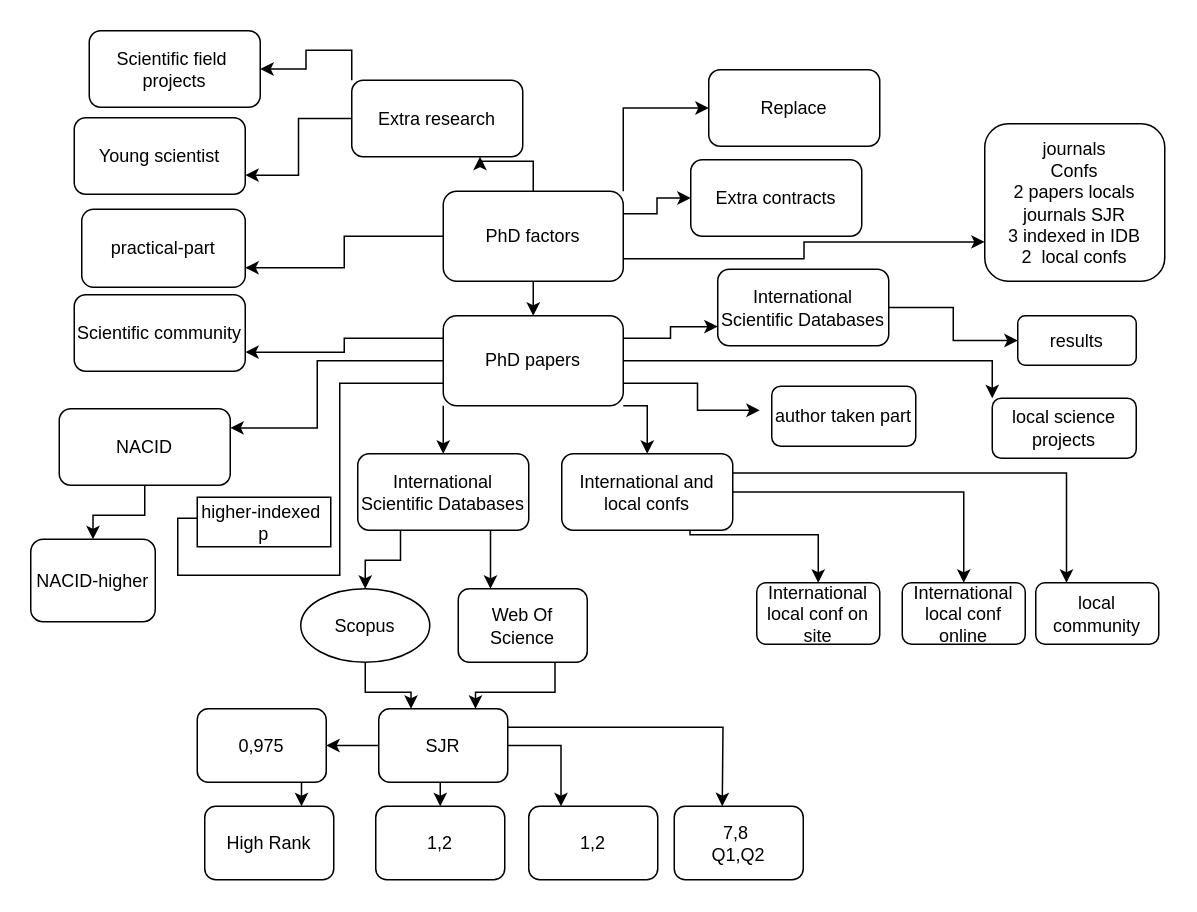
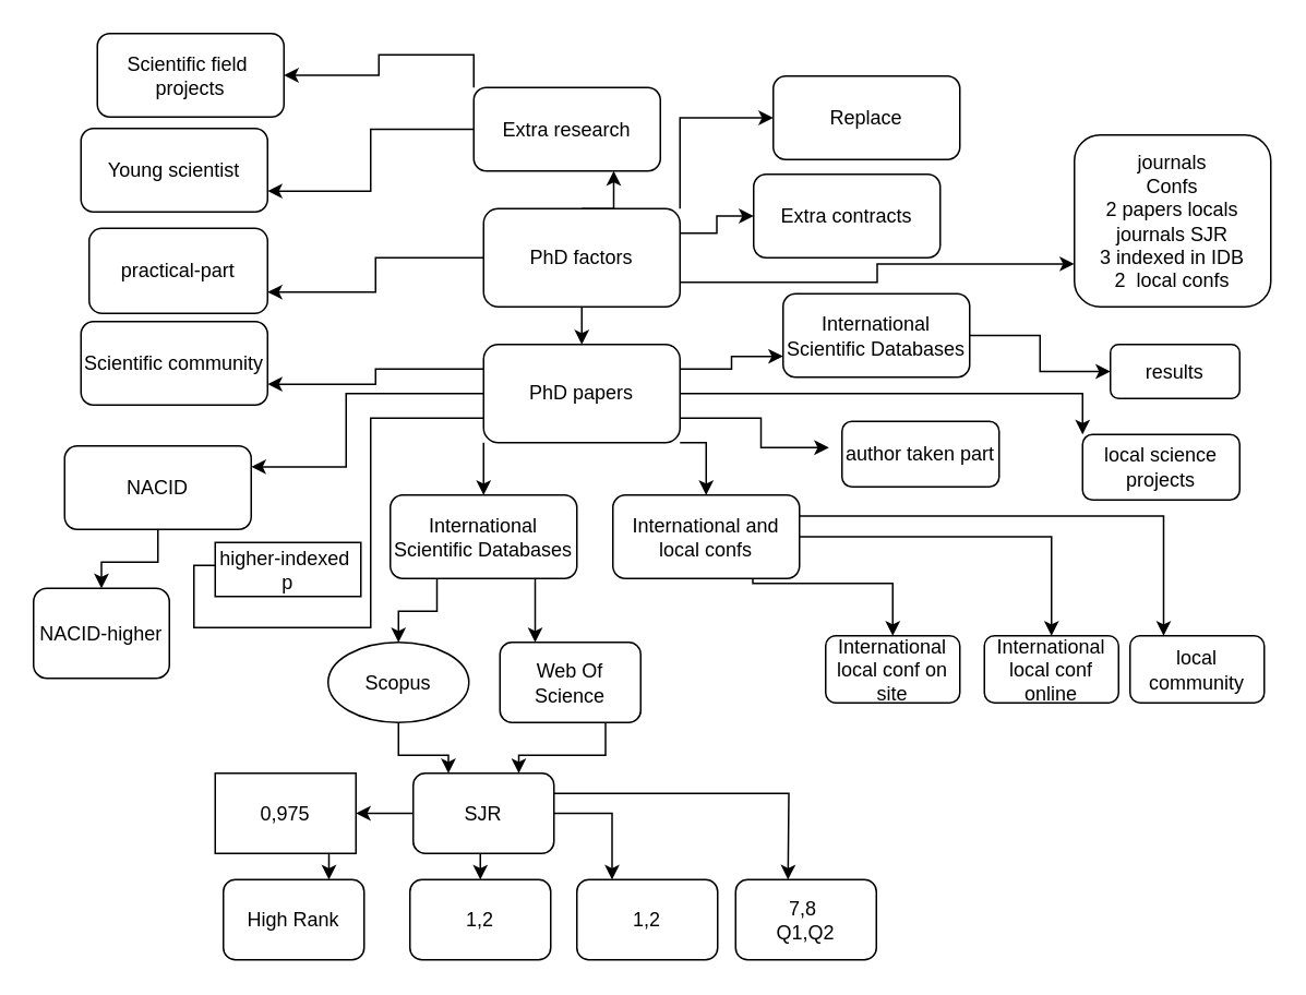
  <mxCell id="0" />
  <mxCell id="1" parent="0" />
  <mxCell id="2" value="" style="edgeStyle=orthogonalEdgeStyle;rounded=0;orthogonalLoop=1;jettySize=auto;html=1;exitX=0;exitY=1;exitDx=0;exitDy=0;" edge="1" parent="1" source="9" target="12"><mxGeometry relative="1" as="geometry"><mxPoint x="291" y="273" as="sourcePoint" /></mxGeometry></mxCell>
  <mxCell id="3" style="edgeStyle=orthogonalEdgeStyle;rounded=0;orthogonalLoop=1;jettySize=auto;html=1;exitX=1;exitY=1;exitDx=0;exitDy=0;entryX=0.5;entryY=0;entryDx=0;entryDy=0;" edge="1" parent="1" source="9" target="20"><mxGeometry relative="1" as="geometry" /></mxCell>
  <mxCell id="4" style="edgeStyle=orthogonalEdgeStyle;rounded=0;orthogonalLoop=1;jettySize=auto;html=1;exitX=1;exitY=0.5;exitDx=0;exitDy=0;entryX=0;entryY=0;entryDx=0;entryDy=0;" edge="1" parent="1" source="9" target="21"><mxGeometry relative="1" as="geometry" /></mxCell>
  <mxCell id="5" style="edgeStyle=orthogonalEdgeStyle;rounded=0;orthogonalLoop=1;jettySize=auto;html=1;exitX=0;exitY=0.5;exitDx=0;exitDy=0;entryX=1;entryY=0.25;entryDx=0;entryDy=0;" edge="1" parent="1" source="9" target="23"><mxGeometry relative="1" as="geometry"><Array as="points"><mxPoint x="211" y="240" /><mxPoint x="211" y="285" /></Array></mxGeometry></mxCell>
  <mxCell id="6" style="edgeStyle=orthogonalEdgeStyle;rounded=0;orthogonalLoop=1;jettySize=auto;html=1;exitX=1;exitY=0.25;exitDx=0;exitDy=0;entryX=0;entryY=0.75;entryDx=0;entryDy=0;" edge="1" parent="1" source="9" target="25"><mxGeometry relative="1" as="geometry" /></mxCell>
  <mxCell id="7" style="edgeStyle=orthogonalEdgeStyle;rounded=0;orthogonalLoop=1;jettySize=auto;html=1;exitX=0;exitY=0.75;exitDx=0;exitDy=0;entryX=0.75;entryY=0;entryDx=0;entryDy=0;" edge="1" parent="1" source="9" target="50"><mxGeometry relative="1" as="geometry"><mxPoint x="226" y="354" as="targetPoint" /><Array as="points"><mxPoint x="226" y="255" /><mxPoint x="226" y="383" /><mxPoint x="118" y="383" /><mxPoint x="118" y="345" /></Array></mxGeometry></mxCell>
  <mxCell id="8" style="edgeStyle=orthogonalEdgeStyle;rounded=0;orthogonalLoop=1;jettySize=auto;html=1;exitX=0;exitY=0.25;exitDx=0;exitDy=0;entryX=1;entryY=0.75;entryDx=0;entryDy=0;" edge="1" parent="1" source="9" target="34"><mxGeometry relative="1" as="geometry" /></mxCell>
  <mxCell id="9" value="PhD papers" style="rounded=1;whiteSpace=wrap;html=1;" vertex="1" parent="1"><mxGeometry x="295" y="210" width="120" height="60" as="geometry" /></mxCell>
  <mxCell id="10" value="" style="edgeStyle=orthogonalEdgeStyle;rounded=0;orthogonalLoop=1;jettySize=auto;html=1;exitX=0.25;exitY=1;exitDx=0;exitDy=0;" edge="1" parent="1" source="12" target="14"><mxGeometry relative="1" as="geometry" /></mxCell>
  <mxCell id="11" style="edgeStyle=orthogonalEdgeStyle;rounded=0;orthogonalLoop=1;jettySize=auto;html=1;exitX=0.75;exitY=1;exitDx=0;exitDy=0;entryX=0.25;entryY=0;entryDx=0;entryDy=0;" edge="1" parent="1" source="12" target="16"><mxGeometry relative="1" as="geometry" /></mxCell>
  <mxCell id="12" value="International Scientific Databases" style="rounded=1;whiteSpace=wrap;html=1;" vertex="1" parent="1"><mxGeometry x="238" y="302" width="114" height="51" as="geometry" /></mxCell>
  <mxCell id="13" style="edgeStyle=orthogonalEdgeStyle;rounded=0;orthogonalLoop=1;jettySize=auto;html=1;exitX=0.5;exitY=1;exitDx=0;exitDy=0;entryX=0.25;entryY=0;entryDx=0;entryDy=0;" edge="1" parent="1" source="14" target="42"><mxGeometry relative="1" as="geometry" /></mxCell>
  <mxCell id="14" value="Scopus" style="ellipse;whiteSpace=wrap;html=1;" vertex="1" parent="1"><mxGeometry x="200" y="392" width="86" height="49" as="geometry" /></mxCell>
  <mxCell id="15" style="edgeStyle=orthogonalEdgeStyle;rounded=0;orthogonalLoop=1;jettySize=auto;html=1;exitX=0.75;exitY=1;exitDx=0;exitDy=0;entryX=0.75;entryY=0;entryDx=0;entryDy=0;" edge="1" parent="1" source="16" target="42"><mxGeometry relative="1" as="geometry" /></mxCell>
  <mxCell id="16" value="Web Of Science" style="rounded=1;whiteSpace=wrap;html=1;" vertex="1" parent="1"><mxGeometry x="305" y="392" width="86" height="49" as="geometry" /></mxCell>
  <mxCell id="17" style="edgeStyle=orthogonalEdgeStyle;rounded=0;orthogonalLoop=1;jettySize=auto;html=1;exitX=0.75;exitY=1;exitDx=0;exitDy=0;" edge="1" parent="1" source="20" target="35"><mxGeometry relative="1" as="geometry"><Array as="points"><mxPoint x="460" y="356" /><mxPoint x="545" y="356" /></Array></mxGeometry></mxCell>
  <mxCell id="18" style="edgeStyle=orthogonalEdgeStyle;rounded=0;orthogonalLoop=1;jettySize=auto;html=1;exitX=1;exitY=0.5;exitDx=0;exitDy=0;entryX=0.5;entryY=0;entryDx=0;entryDy=0;" edge="1" parent="1" source="20" target="36"><mxGeometry relative="1" as="geometry"><mxPoint x="616" y="397" as="targetPoint" /></mxGeometry></mxCell>
  <mxCell id="19" style="edgeStyle=orthogonalEdgeStyle;rounded=0;orthogonalLoop=1;jettySize=auto;html=1;exitX=1;exitY=0.25;exitDx=0;exitDy=0;entryX=0.25;entryY=0;entryDx=0;entryDy=0;" edge="1" parent="1" source="20" target="37"><mxGeometry relative="1" as="geometry"><mxPoint x="719" y="315" as="targetPoint" /></mxGeometry></mxCell>
  <mxCell id="20" value="International and local confs" style="rounded=1;whiteSpace=wrap;html=1;" vertex="1" parent="1"><mxGeometry x="374" y="302" width="114" height="51" as="geometry" /></mxCell>
  <mxCell id="21" value="local science projects" style="rounded=1;whiteSpace=wrap;html=1;" vertex="1" parent="1"><mxGeometry x="661" y="265" width="96" height="40" as="geometry" /></mxCell>
  <mxCell id="22" style="edgeStyle=orthogonalEdgeStyle;rounded=0;orthogonalLoop=1;jettySize=auto;html=1;exitX=0.5;exitY=1;exitDx=0;exitDy=0;entryX=0.5;entryY=0;entryDx=0;entryDy=0;" edge="1" parent="1" source="23" target="49"><mxGeometry relative="1" as="geometry" /></mxCell>
  <mxCell id="23" value="NACID" style="rounded=1;whiteSpace=wrap;html=1;" vertex="1" parent="1"><mxGeometry x="39" y="272" width="114" height="51" as="geometry" /></mxCell>
  <mxCell id="24" style="edgeStyle=orthogonalEdgeStyle;rounded=0;orthogonalLoop=1;jettySize=auto;html=1;exitX=1;exitY=0.5;exitDx=0;exitDy=0;entryX=0;entryY=0.5;entryDx=0;entryDy=0;" edge="1" parent="1" source="25" target="61"><mxGeometry relative="1" as="geometry" /></mxCell>
  <mxCell id="25" value="International Scientific Databases" style="rounded=1;whiteSpace=wrap;html=1;" vertex="1" parent="1"><mxGeometry x="478" y="179" width="114" height="51" as="geometry" /></mxCell>
  <mxCell id="26" style="edgeStyle=orthogonalEdgeStyle;rounded=0;orthogonalLoop=1;jettySize=auto;html=1;exitX=1;exitY=0.25;exitDx=0;exitDy=0;" edge="1" parent="1" source="32" target="33"><mxGeometry relative="1" as="geometry" /></mxCell>
  <mxCell id="27" style="edgeStyle=orthogonalEdgeStyle;rounded=0;orthogonalLoop=1;jettySize=auto;html=1;exitX=0.5;exitY=1;exitDx=0;exitDy=0;entryX=0.5;entryY=0;entryDx=0;entryDy=0;" edge="1" parent="1" source="32" target="9"><mxGeometry relative="1" as="geometry" /></mxCell>
  <mxCell id="28" style="edgeStyle=orthogonalEdgeStyle;rounded=0;orthogonalLoop=1;jettySize=auto;html=1;exitX=0;exitY=0.5;exitDx=0;exitDy=0;entryX=1;entryY=0.75;entryDx=0;entryDy=0;" edge="1" parent="1" source="32" target="53"><mxGeometry relative="1" as="geometry" /></mxCell>
  <mxCell id="29" style="edgeStyle=orthogonalEdgeStyle;rounded=0;orthogonalLoop=1;jettySize=auto;html=1;exitX=0.5;exitY=0;exitDx=0;exitDy=0;entryX=0.75;entryY=1;entryDx=0;entryDy=0;" edge="1" parent="1" source="32" target="56"><mxGeometry relative="1" as="geometry" /></mxCell>
  <mxCell id="30" style="edgeStyle=orthogonalEdgeStyle;rounded=0;orthogonalLoop=1;jettySize=auto;html=1;exitX=1;exitY=0;exitDx=0;exitDy=0;entryX=0;entryY=0.5;entryDx=0;entryDy=0;" edge="1" parent="1" source="32" target="59"><mxGeometry relative="1" as="geometry"><mxPoint x="450" y="74" as="targetPoint" /></mxGeometry></mxCell>
  <mxCell id="31" style="edgeStyle=orthogonalEdgeStyle;rounded=0;orthogonalLoop=1;jettySize=auto;html=1;exitX=1;exitY=0.75;exitDx=0;exitDy=0;entryX=0;entryY=0.75;entryDx=0;entryDy=0;" edge="1" parent="1" source="32" target="60"><mxGeometry relative="1" as="geometry" /></mxCell>
  <mxCell id="32" value="PhD factors" style="rounded=1;whiteSpace=wrap;html=1;" vertex="1" parent="1"><mxGeometry x="295" y="127" width="120" height="60" as="geometry" /></mxCell>
  <mxCell id="33" value="Extra contracts" style="rounded=1;whiteSpace=wrap;html=1;" vertex="1" parent="1"><mxGeometry x="460" y="106" width="114" height="51" as="geometry" /></mxCell>
  <mxCell id="34" value="Scientific community" style="rounded=1;whiteSpace=wrap;html=1;" vertex="1" parent="1"><mxGeometry x="49" y="196" width="114" height="51" as="geometry" /></mxCell>
  <mxCell id="35" value="International local conf on site" style="rounded=1;whiteSpace=wrap;html=1;" vertex="1" parent="1"><mxGeometry x="504" y="388" width="82" height="41" as="geometry" /></mxCell>
  <mxCell id="36" value="International local conf online" style="rounded=1;whiteSpace=wrap;html=1;" vertex="1" parent="1"><mxGeometry x="601" y="388" width="82" height="41" as="geometry" /></mxCell>
  <mxCell id="37" value="local community" style="rounded=1;whiteSpace=wrap;html=1;" vertex="1" parent="1"><mxGeometry x="690" y="388" width="82" height="41" as="geometry" /></mxCell>
  <mxCell id="38" style="edgeStyle=orthogonalEdgeStyle;rounded=0;orthogonalLoop=1;jettySize=auto;html=1;exitX=0;exitY=0.5;exitDx=0;exitDy=0;entryX=1;entryY=0.5;entryDx=0;entryDy=0;" edge="1" parent="1" source="42" target="44"><mxGeometry relative="1" as="geometry" /></mxCell>
  <mxCell id="39" style="edgeStyle=orthogonalEdgeStyle;rounded=0;orthogonalLoop=1;jettySize=auto;html=1;exitX=0.5;exitY=1;exitDx=0;exitDy=0;entryX=0.5;entryY=0;entryDx=0;entryDy=0;" edge="1" parent="1" source="42" target="45"><mxGeometry relative="1" as="geometry" /></mxCell>
  <mxCell id="40" style="edgeStyle=orthogonalEdgeStyle;rounded=0;orthogonalLoop=1;jettySize=auto;html=1;exitX=1;exitY=0.5;exitDx=0;exitDy=0;entryX=0.25;entryY=0;entryDx=0;entryDy=0;" edge="1" parent="1" source="42" target="47"><mxGeometry relative="1" as="geometry" /></mxCell>
  <mxCell id="41" style="edgeStyle=orthogonalEdgeStyle;rounded=0;orthogonalLoop=1;jettySize=auto;html=1;exitX=1;exitY=0.25;exitDx=0;exitDy=0;" edge="1" parent="1" source="42"><mxGeometry relative="1" as="geometry"><mxPoint x="481" y="537" as="targetPoint" /></mxGeometry></mxCell>
  <mxCell id="42" value="SJR" style="rounded=1;whiteSpace=wrap;html=1;" vertex="1" parent="1"><mxGeometry x="252" y="472" width="86" height="49" as="geometry" /></mxCell>
  <mxCell id="43" style="edgeStyle=orthogonalEdgeStyle;rounded=0;orthogonalLoop=1;jettySize=auto;html=1;exitX=0.5;exitY=1;exitDx=0;exitDy=0;entryX=0.75;entryY=0;entryDx=0;entryDy=0;" edge="1" parent="1" source="44" target="46"><mxGeometry relative="1" as="geometry" /></mxCell>
- <mxCell id="44" value="0,975" style="rounded=1;whiteSpace=wrap;html=1;" vertex="1" parent="1"><mxGeometry x="131" y="472" width="86" height="49" as="geometry" /></mxCell>
+ <mxCell id="44" value="0,975" style="whiteSpace=wrap;html=1;rounded=0;" vertex="1" parent="1"><mxGeometry x="131" y="472" width="86" height="49" as="geometry" /></mxCell>
  <mxCell id="45" value="1,2" style="rounded=1;whiteSpace=wrap;html=1;" vertex="1" parent="1"><mxGeometry x="250" y="537" width="86" height="49" as="geometry" /></mxCell>
  <mxCell id="46" value="High Rank" style="rounded=1;whiteSpace=wrap;html=1;" vertex="1" parent="1"><mxGeometry x="136" y="537" width="86" height="49" as="geometry" /></mxCell>
  <mxCell id="47" value="1,2" style="rounded=1;whiteSpace=wrap;html=1;" vertex="1" parent="1"><mxGeometry x="352" y="537" width="86" height="49" as="geometry" /></mxCell>
  <mxCell id="48" value="7,8&amp;nbsp;&lt;br&gt;Q1,Q2" style="rounded=1;whiteSpace=wrap;html=1;" vertex="1" parent="1"><mxGeometry x="449" y="537" width="86" height="49" as="geometry" /></mxCell>
  <mxCell id="49" value="NACID-higher" style="rounded=1;whiteSpace=wrap;html=1;" vertex="1" parent="1"><mxGeometry x="20" y="359" width="83" height="55" as="geometry" /></mxCell>
  <mxCell id="50" value="higher-indexed&amp;nbsp;&lt;br&gt;p" style="rounded=0;whiteSpace=wrap;html=1;" vertex="1" parent="1"><mxGeometry x="131" y="331" width="89" height="33" as="geometry" /></mxCell>
  <mxCell id="51" value="author taken part" style="rounded=1;whiteSpace=wrap;html=1;" vertex="1" parent="1"><mxGeometry x="514" y="257" width="96" height="40" as="geometry" /></mxCell>
  <mxCell id="52" style="edgeStyle=orthogonalEdgeStyle;rounded=0;orthogonalLoop=1;jettySize=auto;html=1;exitX=1;exitY=0.75;exitDx=0;exitDy=0;entryX=-0.083;entryY=0.4;entryDx=0;entryDy=0;entryPerimeter=0;" edge="1" parent="1" source="9" target="51"><mxGeometry relative="1" as="geometry" /></mxCell>
  <mxCell id="53" value="practical-part" style="rounded=1;whiteSpace=wrap;html=1;" vertex="1" parent="1"><mxGeometry x="54" y="139" width="109" height="52" as="geometry" /></mxCell>
  <mxCell id="54" style="edgeStyle=orthogonalEdgeStyle;rounded=0;orthogonalLoop=1;jettySize=auto;html=1;exitX=0;exitY=0.5;exitDx=0;exitDy=0;entryX=1;entryY=0.75;entryDx=0;entryDy=0;" edge="1" parent="1" source="56" target="57"><mxGeometry relative="1" as="geometry" /></mxCell>
  <mxCell id="55" style="edgeStyle=orthogonalEdgeStyle;rounded=0;orthogonalLoop=1;jettySize=auto;html=1;exitX=0;exitY=0;exitDx=0;exitDy=0;entryX=1;entryY=0.5;entryDx=0;entryDy=0;" edge="1" parent="1" source="56" target="58"><mxGeometry relative="1" as="geometry"><mxPoint x="208" y="53" as="targetPoint" /></mxGeometry></mxCell>
- <mxCell id="56" value="Extra research" style="rounded=1;whiteSpace=wrap;html=1;" vertex="1" parent="1"><mxGeometry x="234" y="53" width="114" height="51" as="geometry" /></mxCell>
+ <mxCell id="56" value="Extra research" style="rounded=1;whiteSpace=wrap;html=1;" vertex="1" parent="1"><mxGeometry x="289" y="53" width="114" height="51" as="geometry" /></mxCell>
  <mxCell id="57" value="Young scientist" style="rounded=1;whiteSpace=wrap;html=1;" vertex="1" parent="1"><mxGeometry x="49" y="78" width="114" height="51" as="geometry" /></mxCell>
  <mxCell id="58" value="Scientific field&amp;nbsp; projects" style="rounded=1;whiteSpace=wrap;html=1;" vertex="1" parent="1"><mxGeometry x="59" y="20" width="114" height="51" as="geometry" /></mxCell>
  <mxCell id="59" value="Replace" style="rounded=1;whiteSpace=wrap;html=1;" vertex="1" parent="1"><mxGeometry x="472" y="46" width="114" height="51" as="geometry" /></mxCell>
  <mxCell id="60" value="journals&lt;br&gt;Confs&lt;br&gt;2 papers locals journals SJR&lt;br&gt;3 indexed in IDB&lt;br&gt;2&amp;nbsp; local confs&lt;br&gt;" style="rounded=1;whiteSpace=wrap;html=1;" vertex="1" parent="1"><mxGeometry x="656" y="82" width="120" height="105" as="geometry" /></mxCell>
  <mxCell id="61" value="results&lt;br&gt;" style="rounded=1;whiteSpace=wrap;html=1;" vertex="1" parent="1"><mxGeometry x="678" y="210" width="79" height="33" as="geometry" /></mxCell>
